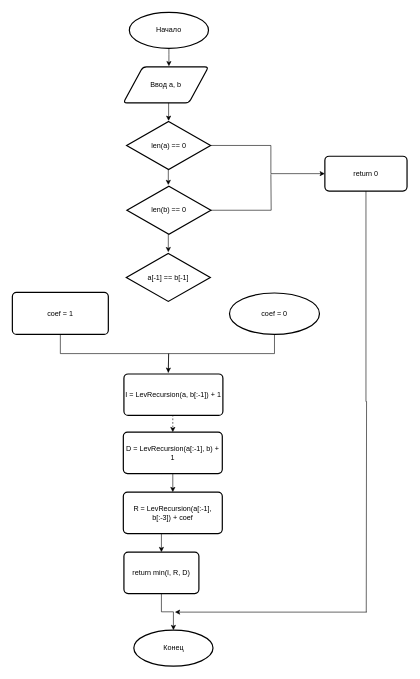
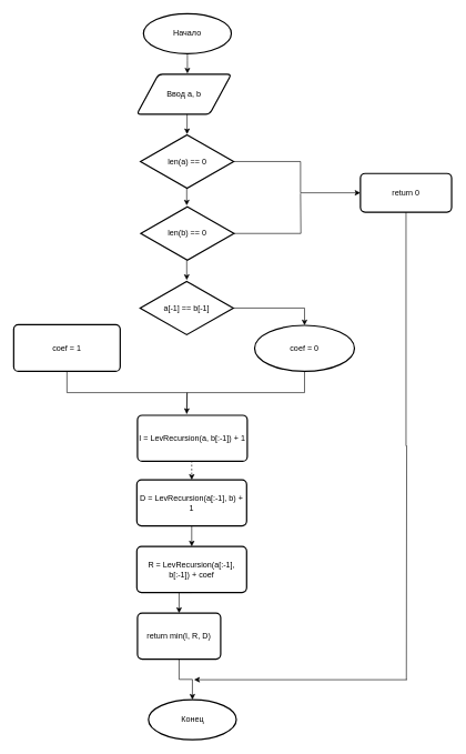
  <mxCell id="0" />
  <mxCell id="1" parent="0" />
  <mxCell id="2" value="Начало" style="strokeWidth=2;html=1;shape=mxgraph.flowchart.start_1;whiteSpace=wrap;" parent="1" vertex="1"><mxGeometry x="215" y="20" width="132" height="60" as="geometry" /></mxCell>
  <mxCell id="3" value="Ввод a, b" style="shape=parallelogram;html=1;strokeWidth=2;perimeter=parallelogramPerimeter;whiteSpace=wrap;rounded=1;arcSize=12;size=0.23;" parent="1" vertex="1"><mxGeometry x="205" y="111" width="142" height="60" as="geometry" /></mxCell>
+ <mxCell id="4" style="edgeStyle=orthogonalEdgeStyle;rounded=0;orthogonalLoop=1;jettySize=auto;html=1;exitX=1;exitY=0.5;exitDx=0;exitDy=0;exitPerimeter=0;entryX=0.5;entryY=0;entryDx=0;entryDy=0;" parent="1" source="5" target="7" edge="1"><mxGeometry relative="1" as="geometry" /></mxCell>
  <mxCell id="5" value="a[-1] == b[-1]" style="strokeWidth=2;html=1;shape=mxgraph.flowchart.decision;whiteSpace=wrap;" parent="1" vertex="1"><mxGeometry x="210" y="422" width="140" height="80" as="geometry" /></mxCell>
  <mxCell id="6" style="edgeStyle=orthogonalEdgeStyle;rounded=0;orthogonalLoop=1;jettySize=auto;html=1;entryX=0.5;entryY=1;entryDx=0;entryDy=0;entryPerimeter=0;endArrow=none;endFill=0;exitX=0.5;exitY=1;exitDx=0;exitDy=0;" parent="1" source="7" edge="1"><mxGeometry relative="1" as="geometry"><mxPoint x="280" y="621" as="targetPoint" /></mxGeometry></mxCell>
  <mxCell id="7" value="coef = 0" style="ellipse;whiteSpace=wrap;html=1;absoluteArcSize=1;arcSize=14;strokeWidth=2;gradientColor=#ffffff;" parent="1" vertex="1"><mxGeometry x="382" y="488" width="150" height="69" as="geometry" /></mxCell>
  <mxCell id="8" style="edgeStyle=orthogonalEdgeStyle;rounded=0;orthogonalLoop=1;jettySize=auto;html=1;exitX=0.5;exitY=1;exitDx=0;exitDy=0;entryX=0.5;entryY=1;entryDx=0;entryDy=0;entryPerimeter=0;" parent="1" source="9" edge="1"><mxGeometry relative="1" as="geometry"><mxPoint x="280" y="621" as="targetPoint" /></mxGeometry></mxCell>
  <mxCell id="9" value="coef = 1" style="rounded=1;whiteSpace=wrap;html=1;absoluteArcSize=1;arcSize=14;strokeWidth=2;" parent="1" vertex="1"><mxGeometry x="20" y="487" width="160" height="70" as="geometry" /></mxCell>
  <mxCell id="10" style="edgeStyle=orthogonalEdgeStyle;rounded=0;orthogonalLoop=1;jettySize=auto;html=1;entryX=0.5;entryY=0;entryDx=0;entryDy=0;entryPerimeter=0;endArrow=classic;endFill=1;exitX=0.5;exitY=1;exitDx=0;exitDy=0;" parent="1" source="28" target="11" edge="1"><mxGeometry relative="1" as="geometry"><mxPoint x="257" y="1020" as="sourcePoint" /></mxGeometry></mxCell>
  <mxCell id="11" value="Конец" style="strokeWidth=2;html=1;shape=mxgraph.flowchart.start_1;whiteSpace=wrap;" parent="1" vertex="1"><mxGeometry x="222.5" y="1050" width="132" height="60" as="geometry" /></mxCell>
  <mxCell id="12" value="" style="endArrow=classic;html=1;rounded=0;exitX=0.5;exitY=1;exitDx=0;exitDy=0;exitPerimeter=0;" parent="1" source="2" edge="1"><mxGeometry width="50" height="50" relative="1" as="geometry"><mxPoint x="270" y="150" as="sourcePoint" /><mxPoint x="281" y="110" as="targetPoint" /><Array as="points"><mxPoint x="281" y="90" /></Array></mxGeometry></mxCell>
  <mxCell id="13" value="" style="endArrow=classic;html=1;rounded=0;exitX=0.5;exitY=1;exitDx=0;exitDy=0;exitPerimeter=0;" parent="1" edge="1"><mxGeometry width="50" height="50" relative="1" as="geometry"><mxPoint x="280.5" y="171" as="sourcePoint" /><mxPoint x="280.5" y="201" as="targetPoint" /></mxGeometry></mxCell>
  <mxCell id="14" value="" style="endArrow=classic;html=1;rounded=0;" parent="1" edge="1"><mxGeometry width="50" height="50" relative="1" as="geometry"><mxPoint x="280" y="278" as="sourcePoint" /><mxPoint x="280" y="308" as="targetPoint" /><Array as="points" /></mxGeometry></mxCell>
  <mxCell id="15" value="" style="endArrow=classic;html=1;rounded=0;" parent="1" edge="1"><mxGeometry width="50" height="50" relative="1" as="geometry"><mxPoint x="280" y="390" as="sourcePoint" /><mxPoint x="280" y="420" as="targetPoint" /><Array as="points" /></mxGeometry></mxCell>
  <mxCell id="16" style="edgeStyle=orthogonalEdgeStyle;rounded=0;orthogonalLoop=1;jettySize=auto;html=1;endArrow=none;endFill=0;" parent="1" source="17" edge="1"><mxGeometry relative="1" as="geometry"><mxPoint x="451" y="290" as="targetPoint" /></mxGeometry></mxCell>
  <mxCell id="17" value="len(b) == 0" style="strokeWidth=2;html=1;shape=mxgraph.flowchart.decision;whiteSpace=wrap;" parent="1" vertex="1"><mxGeometry x="211" y="310" width="140" height="80" as="geometry" /></mxCell>
  <mxCell id="18" style="edgeStyle=orthogonalEdgeStyle;rounded=0;orthogonalLoop=1;jettySize=auto;html=1;entryX=0;entryY=0.5;entryDx=0;entryDy=0;endArrow=classic;endFill=1;" parent="1" source="19" target="21" edge="1"><mxGeometry relative="1" as="geometry"><Array as="points"><mxPoint x="451" y="242" /><mxPoint x="451" y="289" /></Array></mxGeometry></mxCell>
  <mxCell id="19" value="len(a) == 0" style="strokeWidth=2;html=1;shape=mxgraph.flowchart.decision;whiteSpace=wrap;" parent="1" vertex="1"><mxGeometry x="210.5" y="202" width="140" height="80" as="geometry" /></mxCell>
  <mxCell id="20" style="edgeStyle=orthogonalEdgeStyle;rounded=0;orthogonalLoop=1;jettySize=auto;html=1;endArrow=none;endFill=0;" parent="1" source="21" edge="1"><mxGeometry relative="1" as="geometry"><mxPoint x="610" y="1020" as="targetPoint" /></mxGeometry></mxCell>
  <mxCell id="21" value="return 0" style="rounded=1;whiteSpace=wrap;html=1;absoluteArcSize=1;arcSize=14;strokeWidth=2;" parent="1" vertex="1"><mxGeometry x="541" y="260" width="137" height="58" as="geometry" /></mxCell>
  <mxCell id="22" style="edgeStyle=orthogonalEdgeStyle;rounded=0;orthogonalLoop=1;jettySize=auto;html=1;exitX=0.5;exitY=1;exitDx=0;exitDy=0;entryX=0.5;entryY=0;entryDx=0;entryDy=0;endArrow=classic;endFill=1;dashed=1;" parent="1" source="23" target="25" edge="1"><mxGeometry relative="1" as="geometry" /></mxCell>
  <mxCell id="23" value="I = LevRecursion(a, b[:-1]) + 1" style="rounded=1;whiteSpace=wrap;html=1;absoluteArcSize=1;arcSize=14;strokeWidth=2;gradientColor=#ffffff;" parent="1" vertex="1"><mxGeometry x="206" y="623" width="165" height="69" as="geometry" /></mxCell>
  <mxCell id="24" style="edgeStyle=orthogonalEdgeStyle;rounded=0;orthogonalLoop=1;jettySize=auto;html=1;exitX=0.5;exitY=1;exitDx=0;exitDy=0;entryX=0.5;entryY=0;entryDx=0;entryDy=0;endArrow=classic;endFill=1;" parent="1" source="25" target="27" edge="1"><mxGeometry relative="1" as="geometry" /></mxCell>
  <mxCell id="25" value="D = LevRecursion(a[:-1], b) + 1" style="rounded=1;whiteSpace=wrap;html=1;absoluteArcSize=1;arcSize=14;strokeWidth=2;gradientColor=#ffffff;" parent="1" vertex="1"><mxGeometry x="205" y="720" width="165" height="69" as="geometry" /></mxCell>
  <mxCell id="26" style="edgeStyle=orthogonalEdgeStyle;rounded=0;orthogonalLoop=1;jettySize=auto;html=1;exitX=0.5;exitY=1;exitDx=0;exitDy=0;entryX=0.5;entryY=0;entryDx=0;entryDy=0;endArrow=classic;endFill=1;" parent="1" source="27" target="28" edge="1"><mxGeometry relative="1" as="geometry" /></mxCell>
- <mxCell id="27" value="R = LevRecursion(a[:-1], b[:-3]) + coef" style="rounded=1;whiteSpace=wrap;html=1;absoluteArcSize=1;arcSize=14;strokeWidth=2;gradientColor=#ffffff;" parent="1" vertex="1"><mxGeometry x="205" y="820" width="165" height="69" as="geometry" /></mxCell>
+ <mxCell id="27" value="R = LevRecursion(a[:-1], b[:-1]) + coef" style="rounded=1;whiteSpace=wrap;html=1;absoluteArcSize=1;arcSize=14;strokeWidth=2;gradientColor=#ffffff;" parent="1" vertex="1"><mxGeometry x="205" y="820" width="165" height="69" as="geometry" /></mxCell>
  <mxCell id="28" value="return min(I, R, D)" style="rounded=1;whiteSpace=wrap;html=1;absoluteArcSize=1;arcSize=14;strokeWidth=2;gradientColor=#ffffff;" parent="1" vertex="1"><mxGeometry x="206" y="920" width="125" height="69" as="geometry" /></mxCell>
  <mxCell id="29" value="" style="endArrow=classic;html=1;" parent="1" edge="1"><mxGeometry width="50" height="50" relative="1" as="geometry"><mxPoint x="611" y="1020" as="sourcePoint" /><mxPoint x="291" y="1020" as="targetPoint" /></mxGeometry></mxCell>
